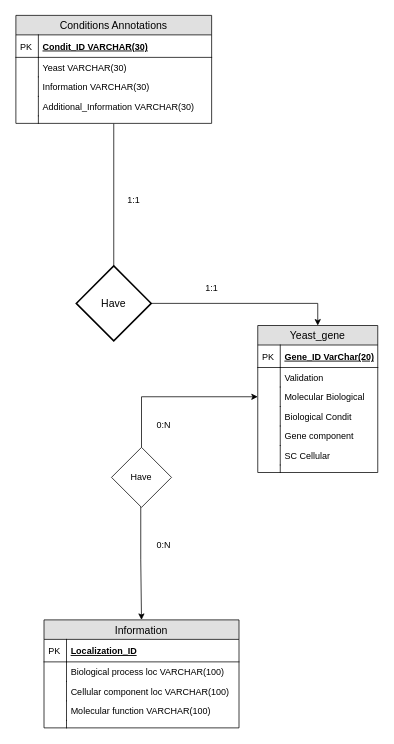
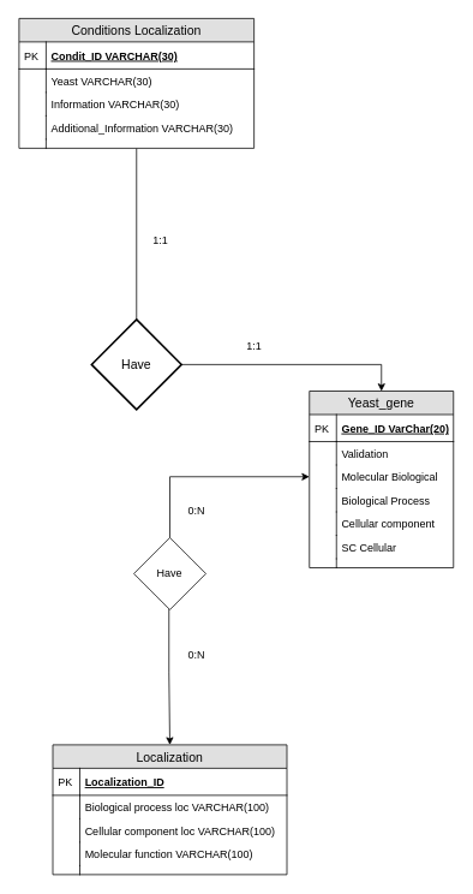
  <mxCell id="0" />
  <mxCell id="1" parent="0" />
  <mxCell id="2" style="edgeStyle=orthogonalEdgeStyle;rounded=0;orthogonalLoop=1;jettySize=auto;html=1;entryX=0.5;entryY=0;entryDx=0;entryDy=0;endArrow=none;endFill=0;" parent="1" source="3" target="15" edge="1"><mxGeometry relative="1" as="geometry" /></mxCell>
- <mxCell id="3" value="Conditions Annotations" style="swimlane;fontStyle=0;childLayout=stackLayout;horizontal=1;startSize=26;fillColor=#e0e0e0;horizontalStack=0;resizeParent=1;resizeParentMax=0;resizeLast=0;collapsible=1;marginBottom=0;swimlaneFillColor=#ffffff;align=center;fontSize=14;" parent="1" vertex="1"><mxGeometry x="20.5" y="20" width="261" height="144" as="geometry" /></mxCell>
+ <mxCell id="3" value="Conditions Localization" style="swimlane;fontStyle=0;childLayout=stackLayout;horizontal=1;startSize=26;fillColor=#e0e0e0;horizontalStack=0;resizeParent=1;resizeParentMax=0;resizeLast=0;collapsible=1;marginBottom=0;swimlaneFillColor=#ffffff;align=center;fontSize=14;" parent="1" vertex="1"><mxGeometry x="20.5" y="20" width="261" height="144" as="geometry" /></mxCell>
  <mxCell id="4" value="Condit_ID VARCHAR(30)" style="shape=partialRectangle;top=0;left=0;right=0;bottom=1;align=left;verticalAlign=middle;fillColor=none;spacingLeft=34;spacingRight=4;overflow=hidden;rotatable=0;points=[[0,0.5],[1,0.5]];portConstraint=eastwest;dropTarget=0;fontStyle=5;fontSize=12;" parent="3" vertex="1"><mxGeometry y="26" width="261" height="30" as="geometry" /></mxCell>
  <mxCell id="5" value="PK" style="shape=partialRectangle;top=0;left=0;bottom=0;fillColor=none;align=left;verticalAlign=middle;spacingLeft=4;spacingRight=4;overflow=hidden;rotatable=0;points=[];portConstraint=eastwest;part=1;fontSize=12;" parent="4" vertex="1" connectable="0"><mxGeometry width="30" height="30" as="geometry" /></mxCell>
  <mxCell id="6" value="Yeast VARCHAR(30)" style="shape=partialRectangle;top=0;left=0;right=0;bottom=0;align=left;verticalAlign=top;fillColor=none;spacingLeft=34;spacingRight=4;overflow=hidden;rotatable=0;points=[[0,0.5],[1,0.5]];portConstraint=eastwest;dropTarget=0;fontSize=12;" parent="3" vertex="1"><mxGeometry y="56" width="261" height="26" as="geometry" /></mxCell>
  <mxCell id="7" value="" style="shape=partialRectangle;top=0;left=0;bottom=0;fillColor=none;align=left;verticalAlign=top;spacingLeft=4;spacingRight=4;overflow=hidden;rotatable=0;points=[];portConstraint=eastwest;part=1;fontSize=12;" parent="6" vertex="1" connectable="0"><mxGeometry width="30" height="26" as="geometry" /></mxCell>
  <mxCell id="8" value="Information VARCHAR(30)" style="shape=partialRectangle;top=0;left=0;right=0;bottom=0;align=left;verticalAlign=top;fillColor=none;spacingLeft=34;spacingRight=4;overflow=hidden;rotatable=0;points=[[0,0.5],[1,0.5]];portConstraint=eastwest;dropTarget=0;fontSize=12;" parent="3" vertex="1"><mxGeometry y="82" width="261" height="26" as="geometry" /></mxCell>
  <mxCell id="9" value="" style="shape=partialRectangle;top=0;left=0;bottom=0;fillColor=none;align=left;verticalAlign=top;spacingLeft=4;spacingRight=4;overflow=hidden;rotatable=0;points=[];portConstraint=eastwest;part=1;fontSize=12;" parent="8" vertex="1" connectable="0"><mxGeometry width="30" height="26" as="geometry" /></mxCell>
  <mxCell id="10" value="Additional_Information VARCHAR(30)" style="shape=partialRectangle;top=0;left=0;right=0;bottom=0;align=left;verticalAlign=top;fillColor=none;spacingLeft=34;spacingRight=4;overflow=hidden;rotatable=0;points=[[0,0.5],[1,0.5]];portConstraint=eastwest;dropTarget=0;fontSize=12;" parent="3" vertex="1"><mxGeometry y="108" width="261" height="26" as="geometry" /></mxCell>
  <mxCell id="11" value="" style="shape=partialRectangle;top=0;left=0;bottom=0;fillColor=none;align=left;verticalAlign=top;spacingLeft=4;spacingRight=4;overflow=hidden;rotatable=0;points=[];portConstraint=eastwest;part=1;fontSize=12;" parent="10" vertex="1" connectable="0"><mxGeometry width="30" height="26" as="geometry" /></mxCell>
  <mxCell id="12" value="" style="shape=partialRectangle;top=0;left=0;right=0;bottom=0;align=left;verticalAlign=top;fillColor=none;spacingLeft=34;spacingRight=4;overflow=hidden;rotatable=0;points=[[0,0.5],[1,0.5]];portConstraint=eastwest;dropTarget=0;fontSize=12;" parent="3" vertex="1"><mxGeometry y="134" width="261" height="10" as="geometry" /></mxCell>
  <mxCell id="13" value="" style="shape=partialRectangle;top=0;left=0;bottom=0;fillColor=none;align=left;verticalAlign=top;spacingLeft=4;spacingRight=4;overflow=hidden;rotatable=0;points=[];portConstraint=eastwest;part=1;fontSize=12;" parent="12" vertex="1" connectable="0"><mxGeometry width="30" height="10" as="geometry" /></mxCell>
  <mxCell id="14" style="edgeStyle=orthogonalEdgeStyle;rounded=0;orthogonalLoop=1;jettySize=auto;html=1;entryX=0.5;entryY=0;entryDx=0;entryDy=0;" edge="1" parent="1" source="15" target="18"><mxGeometry relative="1" as="geometry"><mxPoint x="418" y="510" as="targetPoint" /></mxGeometry></mxCell>
  <mxCell id="15" value="Have" style="shape=rhombus;strokeWidth=2;fontSize=17;perimeter=rhombusPerimeter;whiteSpace=wrap;html=1;align=center;fontSize=14;" parent="1" vertex="1"><mxGeometry x="101" y="354" width="100" height="100" as="geometry" /></mxCell>
  <mxCell id="16" value="1:1" style="text;html=1;strokeColor=none;fillColor=none;align=center;verticalAlign=middle;whiteSpace=wrap;rounded=0;" parent="1" vertex="1"><mxGeometry x="158" y="256" width="40" height="20" as="geometry" /></mxCell>
  <mxCell id="17" value="1:1" style="text;html=1;strokeColor=none;fillColor=none;align=center;verticalAlign=middle;whiteSpace=wrap;rounded=0;" parent="1" vertex="1"><mxGeometry x="261.5" y="374" width="40" height="20" as="geometry" /></mxCell>
  <mxCell id="18" value="Yeast_gene" style="swimlane;fontStyle=0;childLayout=stackLayout;horizontal=1;startSize=26;fillColor=#e0e0e0;horizontalStack=0;resizeParent=1;resizeParentMax=0;resizeLast=0;collapsible=1;marginBottom=0;swimlaneFillColor=#ffffff;align=center;fontSize=14;" vertex="1" parent="1"><mxGeometry x="343" y="433.5" width="160" height="196" as="geometry" /></mxCell>
  <mxCell id="19" value="Gene_ID VarChar(20)" style="shape=partialRectangle;top=0;left=0;right=0;bottom=1;align=left;verticalAlign=middle;fillColor=none;spacingLeft=34;spacingRight=4;overflow=hidden;rotatable=0;points=[[0,0.5],[1,0.5]];portConstraint=eastwest;dropTarget=0;fontStyle=5;fontSize=12;" vertex="1" parent="18"><mxGeometry y="26" width="160" height="30" as="geometry" /></mxCell>
  <mxCell id="20" value="PK" style="shape=partialRectangle;top=0;left=0;bottom=0;fillColor=none;align=left;verticalAlign=middle;spacingLeft=4;spacingRight=4;overflow=hidden;rotatable=0;points=[];portConstraint=eastwest;part=1;fontSize=12;" vertex="1" connectable="0" parent="19"><mxGeometry width="30" height="30" as="geometry" /></mxCell>
  <mxCell id="21" value="Validation" style="shape=partialRectangle;top=0;left=0;right=0;bottom=0;align=left;verticalAlign=top;fillColor=none;spacingLeft=34;spacingRight=4;overflow=hidden;rotatable=0;points=[[0,0.5],[1,0.5]];portConstraint=eastwest;dropTarget=0;fontSize=12;" vertex="1" parent="18"><mxGeometry y="56" width="160" height="26" as="geometry" /></mxCell>
  <mxCell id="22" value="" style="shape=partialRectangle;top=0;left=0;bottom=0;fillColor=none;align=left;verticalAlign=top;spacingLeft=4;spacingRight=4;overflow=hidden;rotatable=0;points=[];portConstraint=eastwest;part=1;fontSize=12;" vertex="1" connectable="0" parent="21"><mxGeometry width="30" height="26" as="geometry" /></mxCell>
  <mxCell id="23" value="Molecular Biological&#10;" style="shape=partialRectangle;top=0;left=0;right=0;bottom=0;align=left;verticalAlign=top;fillColor=none;spacingLeft=34;spacingRight=4;overflow=hidden;rotatable=0;points=[[0,0.5],[1,0.5]];portConstraint=eastwest;dropTarget=0;fontSize=12;" vertex="1" parent="18"><mxGeometry y="82" width="160" height="26" as="geometry" /></mxCell>
  <mxCell id="24" value="" style="shape=partialRectangle;top=0;left=0;bottom=0;fillColor=none;align=left;verticalAlign=top;spacingLeft=4;spacingRight=4;overflow=hidden;rotatable=0;points=[];portConstraint=eastwest;part=1;fontSize=12;" vertex="1" connectable="0" parent="23"><mxGeometry width="30" height="26" as="geometry" /></mxCell>
- <mxCell id="25" value="Biological Condit" style="shape=partialRectangle;top=0;left=0;right=0;bottom=0;align=left;verticalAlign=top;fillColor=none;spacingLeft=34;spacingRight=4;overflow=hidden;rotatable=0;points=[[0,0.5],[1,0.5]];portConstraint=eastwest;dropTarget=0;fontSize=12;" vertex="1" parent="18"><mxGeometry y="108" width="160" height="26" as="geometry" /></mxCell>
+ <mxCell id="25" value="Biological Process" style="shape=partialRectangle;top=0;left=0;right=0;bottom=0;align=left;verticalAlign=top;fillColor=none;spacingLeft=34;spacingRight=4;overflow=hidden;rotatable=0;points=[[0,0.5],[1,0.5]];portConstraint=eastwest;dropTarget=0;fontSize=12;" vertex="1" parent="18"><mxGeometry y="108" width="160" height="26" as="geometry" /></mxCell>
  <mxCell id="26" value="" style="shape=partialRectangle;top=0;left=0;bottom=0;fillColor=none;align=left;verticalAlign=top;spacingLeft=4;spacingRight=4;overflow=hidden;rotatable=0;points=[];portConstraint=eastwest;part=1;fontSize=12;" vertex="1" connectable="0" parent="25"><mxGeometry width="30" height="26" as="geometry" /></mxCell>
- <mxCell id="27" value="Gene component" style="shape=partialRectangle;top=0;left=0;right=0;bottom=0;align=left;verticalAlign=top;fillColor=none;spacingLeft=34;spacingRight=4;overflow=hidden;rotatable=0;points=[[0,0.5],[1,0.5]];portConstraint=eastwest;dropTarget=0;fontSize=12;" vertex="1" parent="18"><mxGeometry y="134" width="160" height="26" as="geometry" /></mxCell>
+ <mxCell id="27" value="Cellular component" style="shape=partialRectangle;top=0;left=0;right=0;bottom=0;align=left;verticalAlign=top;fillColor=none;spacingLeft=34;spacingRight=4;overflow=hidden;rotatable=0;points=[[0,0.5],[1,0.5]];portConstraint=eastwest;dropTarget=0;fontSize=12;" vertex="1" parent="18"><mxGeometry y="134" width="160" height="26" as="geometry" /></mxCell>
  <mxCell id="28" value="" style="shape=partialRectangle;top=0;left=0;bottom=0;fillColor=none;align=left;verticalAlign=top;spacingLeft=4;spacingRight=4;overflow=hidden;rotatable=0;points=[];portConstraint=eastwest;part=1;fontSize=12;" vertex="1" connectable="0" parent="27"><mxGeometry width="30" height="26" as="geometry" /></mxCell>
  <mxCell id="29" value="SC Cellular" style="shape=partialRectangle;top=0;left=0;right=0;bottom=0;align=left;verticalAlign=top;fillColor=none;spacingLeft=34;spacingRight=4;overflow=hidden;rotatable=0;points=[[0,0.5],[1,0.5]];portConstraint=eastwest;dropTarget=0;fontSize=12;" vertex="1" parent="18"><mxGeometry y="160" width="160" height="26" as="geometry" /></mxCell>
  <mxCell id="30" value="" style="shape=partialRectangle;top=0;left=0;bottom=0;fillColor=none;align=left;verticalAlign=top;spacingLeft=4;spacingRight=4;overflow=hidden;rotatable=0;points=[];portConstraint=eastwest;part=1;fontSize=12;" vertex="1" connectable="0" parent="29"><mxGeometry width="30" height="26" as="geometry" /></mxCell>
  <mxCell id="31" value="" style="shape=partialRectangle;top=0;left=0;right=0;bottom=0;align=left;verticalAlign=top;fillColor=none;spacingLeft=34;spacingRight=4;overflow=hidden;rotatable=0;points=[[0,0.5],[1,0.5]];portConstraint=eastwest;dropTarget=0;fontSize=12;" vertex="1" parent="18"><mxGeometry y="186" width="160" height="10" as="geometry" /></mxCell>
  <mxCell id="32" value="" style="shape=partialRectangle;top=0;left=0;bottom=0;fillColor=none;align=left;verticalAlign=top;spacingLeft=4;spacingRight=4;overflow=hidden;rotatable=0;points=[];portConstraint=eastwest;part=1;fontSize=12;" vertex="1" connectable="0" parent="31"><mxGeometry width="30" height="10" as="geometry" /></mxCell>
- <mxCell id="33" value="Information" style="swimlane;fontStyle=0;childLayout=stackLayout;horizontal=1;startSize=26;fillColor=#e0e0e0;horizontalStack=0;resizeParent=1;resizeParentMax=0;resizeLast=0;collapsible=1;marginBottom=0;swimlaneFillColor=#ffffff;align=center;fontSize=14;" vertex="1" parent="1"><mxGeometry x="58" y="826" width="260" height="144" as="geometry" /></mxCell>
+ <mxCell id="33" value="Localization" style="swimlane;fontStyle=0;childLayout=stackLayout;horizontal=1;startSize=26;fillColor=#e0e0e0;horizontalStack=0;resizeParent=1;resizeParentMax=0;resizeLast=0;collapsible=1;marginBottom=0;swimlaneFillColor=#ffffff;align=center;fontSize=14;" vertex="1" parent="1"><mxGeometry x="58" y="826" width="260" height="144" as="geometry" /></mxCell>
  <mxCell id="34" value="Localization_ID" style="shape=partialRectangle;top=0;left=0;right=0;bottom=1;align=left;verticalAlign=middle;fillColor=none;spacingLeft=34;spacingRight=4;overflow=hidden;rotatable=0;points=[[0,0.5],[1,0.5]];portConstraint=eastwest;dropTarget=0;fontStyle=5;fontSize=12;" vertex="1" parent="33"><mxGeometry y="26" width="260" height="30" as="geometry" /></mxCell>
  <mxCell id="35" value="PK" style="shape=partialRectangle;top=0;left=0;bottom=0;fillColor=none;align=left;verticalAlign=middle;spacingLeft=4;spacingRight=4;overflow=hidden;rotatable=0;points=[];portConstraint=eastwest;part=1;fontSize=12;" vertex="1" connectable="0" parent="34"><mxGeometry width="30" height="30" as="geometry" /></mxCell>
  <mxCell id="36" value="Biological process loc VARCHAR(100)" style="shape=partialRectangle;top=0;left=0;right=0;bottom=0;align=left;verticalAlign=top;fillColor=none;spacingLeft=34;spacingRight=4;overflow=hidden;rotatable=0;points=[[0,0.5],[1,0.5]];portConstraint=eastwest;dropTarget=0;fontSize=12;" vertex="1" parent="33"><mxGeometry y="56" width="260" height="26" as="geometry" /></mxCell>
  <mxCell id="37" value="" style="shape=partialRectangle;top=0;left=0;bottom=0;fillColor=none;align=left;verticalAlign=top;spacingLeft=4;spacingRight=4;overflow=hidden;rotatable=0;points=[];portConstraint=eastwest;part=1;fontSize=12;" vertex="1" connectable="0" parent="36"><mxGeometry width="30" height="26" as="geometry" /></mxCell>
  <mxCell id="38" value="Cellular component loc VARCHAR(100)" style="shape=partialRectangle;top=0;left=0;right=0;bottom=0;align=left;verticalAlign=top;fillColor=none;spacingLeft=34;spacingRight=4;overflow=hidden;rotatable=0;points=[[0,0.5],[1,0.5]];portConstraint=eastwest;dropTarget=0;fontSize=12;" vertex="1" parent="33"><mxGeometry y="82" width="260" height="26" as="geometry" /></mxCell>
  <mxCell id="39" value="" style="shape=partialRectangle;top=0;left=0;bottom=0;fillColor=none;align=left;verticalAlign=top;spacingLeft=4;spacingRight=4;overflow=hidden;rotatable=0;points=[];portConstraint=eastwest;part=1;fontSize=12;" vertex="1" connectable="0" parent="38"><mxGeometry width="30" height="26" as="geometry" /></mxCell>
  <mxCell id="40" value="Molecular function VARCHAR(100)" style="shape=partialRectangle;top=0;left=0;right=0;bottom=0;align=left;verticalAlign=top;fillColor=none;spacingLeft=34;spacingRight=4;overflow=hidden;rotatable=0;points=[[0,0.5],[1,0.5]];portConstraint=eastwest;dropTarget=0;fontSize=12;" vertex="1" parent="33"><mxGeometry y="108" width="260" height="26" as="geometry" /></mxCell>
  <mxCell id="41" value="" style="shape=partialRectangle;top=0;left=0;bottom=0;fillColor=none;align=left;verticalAlign=top;spacingLeft=4;spacingRight=4;overflow=hidden;rotatable=0;points=[];portConstraint=eastwest;part=1;fontSize=12;" vertex="1" connectable="0" parent="40"><mxGeometry width="30" height="26" as="geometry" /></mxCell>
  <mxCell id="42" value="" style="shape=partialRectangle;top=0;left=0;right=0;bottom=0;align=left;verticalAlign=top;fillColor=none;spacingLeft=34;spacingRight=4;overflow=hidden;rotatable=0;points=[[0,0.5],[1,0.5]];portConstraint=eastwest;dropTarget=0;fontSize=12;" vertex="1" parent="33"><mxGeometry y="134" width="260" height="10" as="geometry" /></mxCell>
  <mxCell id="43" value="" style="shape=partialRectangle;top=0;left=0;bottom=0;fillColor=none;align=left;verticalAlign=top;spacingLeft=4;spacingRight=4;overflow=hidden;rotatable=0;points=[];portConstraint=eastwest;part=1;fontSize=12;" vertex="1" connectable="0" parent="42"><mxGeometry width="30" height="10" as="geometry" /></mxCell>
  <mxCell id="44" style="edgeStyle=orthogonalEdgeStyle;rounded=0;orthogonalLoop=1;jettySize=auto;html=1;entryX=0.5;entryY=0;entryDx=0;entryDy=0;" edge="1" parent="1" source="46" target="33"><mxGeometry relative="1" as="geometry"><Array as="points"><mxPoint x="187" y="746" /><mxPoint x="187" y="746" /></Array></mxGeometry></mxCell>
  <mxCell id="45" style="edgeStyle=orthogonalEdgeStyle;rounded=0;orthogonalLoop=1;jettySize=auto;html=1;entryX=0;entryY=0.5;entryDx=0;entryDy=0;" edge="1" parent="1" source="46" target="23"><mxGeometry relative="1" as="geometry" /></mxCell>
  <mxCell id="46" value="Have" style="rhombus;whiteSpace=wrap;html=1;" vertex="1" parent="1"><mxGeometry x="148" y="596" width="80" height="80" as="geometry" /></mxCell>
  <mxCell id="47" value="0:N" style="text;html=1;strokeColor=none;fillColor=none;align=center;verticalAlign=middle;whiteSpace=wrap;rounded=0;" vertex="1" parent="1"><mxGeometry x="198" y="556" width="40" height="20" as="geometry" /></mxCell>
  <mxCell id="48" value="0:N" style="text;html=1;strokeColor=none;fillColor=none;align=center;verticalAlign=middle;whiteSpace=wrap;rounded=0;" vertex="1" parent="1"><mxGeometry x="198" y="716" width="40" height="20" as="geometry" /></mxCell>
